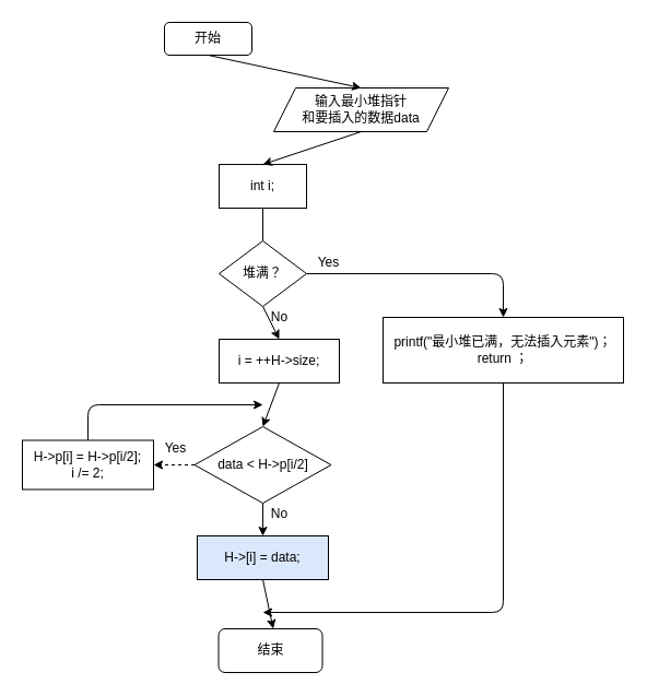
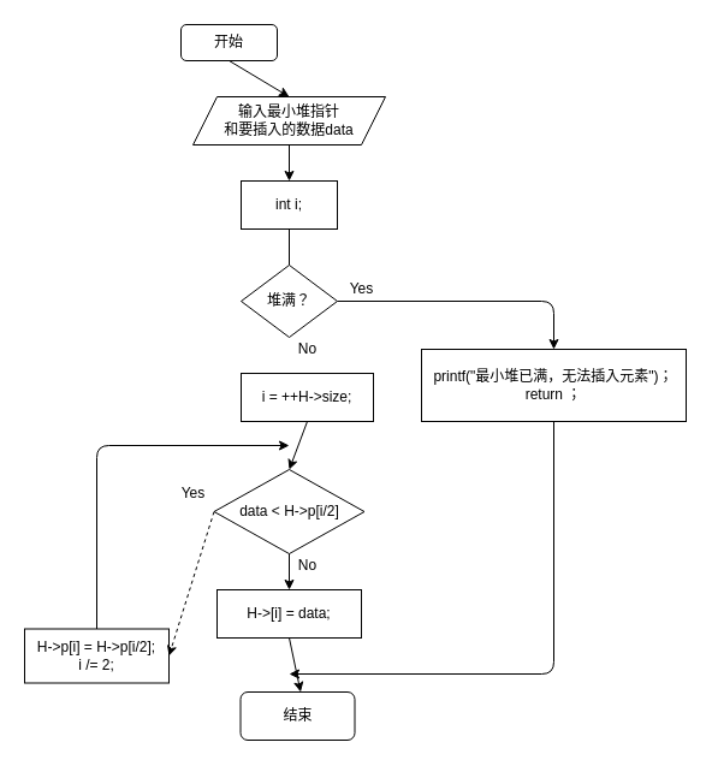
  <mxCell id="0" />
  <mxCell id="1" parent="0" />
  <mxCell id="2" value="开始" style="rounded=1;whiteSpace=wrap;html=1;" vertex="1" parent="1"><mxGeometry x="150" y="20" width="80" height="30" as="geometry" /></mxCell>
- <mxCell id="3" value="输入最小堆指针&lt;br&gt;和要插入的数据data" style="shape=parallelogram;perimeter=parallelogramPerimeter;whiteSpace=wrap;html=1;fixedSize=1;" vertex="1" parent="1"><mxGeometry x="250" y="80" width="160" height="40" as="geometry" /></mxCell>
+ <mxCell id="3" value="输入最小堆指针&lt;br&gt;和要插入的数据data" style="shape=parallelogram;perimeter=parallelogramPerimeter;whiteSpace=wrap;html=1;fixedSize=1;" vertex="1" parent="1"><mxGeometry x="160" y="80" width="160" height="40" as="geometry" /></mxCell>
  <mxCell id="4" value="int i;" style="rounded=0;whiteSpace=wrap;html=1;" vertex="1" parent="1"><mxGeometry x="200" y="150" width="80" height="40" as="geometry" /></mxCell>
  <mxCell id="5" value="堆满？" style="rhombus;whiteSpace=wrap;html=1;" vertex="1" parent="1"><mxGeometry x="200" y="220" width="80" height="60" as="geometry" /></mxCell>
  <mxCell id="6" value="printf(&quot;最小堆已满，无法插入元素&quot;)；&lt;br&gt;return ；" style="rounded=0;whiteSpace=wrap;html=1;" vertex="1" parent="1"><mxGeometry x="350" y="290" width="220" height="60" as="geometry" /></mxCell>
  <mxCell id="7" value="i = ++H-&amp;gt;size;" style="rounded=0;whiteSpace=wrap;html=1;" vertex="1" parent="1"><mxGeometry x="200" y="310" width="110" height="40" as="geometry" /></mxCell>
  <mxCell id="8" value="data &amp;lt; H-&amp;gt;p[i/2]" style="rhombus;whiteSpace=wrap;html=1;" vertex="1" parent="1"><mxGeometry x="177.5" y="390" width="125" height="70" as="geometry" /></mxCell>
- <mxCell id="9" value="H-&amp;gt;p[i] = H-&amp;gt;p[i/2];&lt;br&gt;i /= 2;" style="rounded=0;whiteSpace=wrap;html=1;" vertex="1" parent="1"><mxGeometry x="20" y="402.5" width="120" height="45" as="geometry" /></mxCell>
- <mxCell id="10" value="H-&amp;gt;[i] = data;" style="rounded=0;whiteSpace=wrap;html=1;fillColor=#dae8fc;" vertex="1" parent="1"><mxGeometry x="180" y="490" width="120" height="40" as="geometry" /></mxCell>
+ <mxCell id="9" value="H-&amp;gt;p[i] = H-&amp;gt;p[i/2];&lt;br&gt;i /= 2;" style="rounded=0;whiteSpace=wrap;html=1;" vertex="1" parent="1"><mxGeometry x="20" y="522.5" width="120" height="45" as="geometry" /></mxCell>
+ <mxCell id="10" value="H-&amp;gt;[i] = data;" style="rounded=0;whiteSpace=wrap;html=1;" vertex="1" parent="1"><mxGeometry x="180" y="490" width="120" height="40" as="geometry" /></mxCell>
  <mxCell id="11" value="结束" style="rounded=1;whiteSpace=wrap;html=1;" vertex="1" parent="1"><mxGeometry x="199.5" y="575" width="95" height="40" as="geometry" /></mxCell>
  <mxCell id="12" value="" style="endArrow=classic;html=1;exitX=0.5;exitY=1;exitDx=0;exitDy=0;entryX=0.5;entryY=0;entryDx=0;entryDy=0;" edge="1" parent="1" source="2" target="3"><mxGeometry width="50" height="50" relative="1" as="geometry"><mxPoint x="280" y="270" as="sourcePoint" /><mxPoint x="330" y="220" as="targetPoint" /></mxGeometry></mxCell>
  <mxCell id="13" value="" style="endArrow=classic;html=1;exitX=0.5;exitY=1;exitDx=0;exitDy=0;" edge="1" parent="1" source="3"><mxGeometry width="50" height="50" relative="1" as="geometry"><mxPoint x="280" y="270" as="sourcePoint" /><mxPoint x="240" y="150" as="targetPoint" /></mxGeometry></mxCell>
  <mxCell id="14" value="" style="endArrow=none;html=1;exitX=0.5;exitY=1;exitDx=0;exitDy=0;entryX=0.5;entryY=0;entryDx=0;entryDy=0;" edge="1" parent="1" source="4" target="5"><mxGeometry width="50" height="50" relative="1" as="geometry"><mxPoint x="280" y="270" as="sourcePoint" /><mxPoint x="330" y="220" as="targetPoint" /></mxGeometry></mxCell>
- <mxCell id="15" value="" style="endArrow=classic;html=1;exitX=0.5;exitY=1;exitDx=0;exitDy=0;entryX=0.5;entryY=0;entryDx=0;entryDy=0;" edge="1" parent="1" source="5" target="7"><mxGeometry width="50" height="50" relative="1" as="geometry"><mxPoint x="280" y="270" as="sourcePoint" /><mxPoint x="330" y="220" as="targetPoint" /></mxGeometry></mxCell>
  <mxCell id="16" value="" style="endArrow=classic;html=1;exitX=0.5;exitY=1;exitDx=0;exitDy=0;entryX=0.5;entryY=0;entryDx=0;entryDy=0;" edge="1" parent="1" source="7" target="8"><mxGeometry width="50" height="50" relative="1" as="geometry"><mxPoint x="280" y="310" as="sourcePoint" /><mxPoint x="330" y="260" as="targetPoint" /></mxGeometry></mxCell>
  <mxCell id="17" value="" style="endArrow=classic;html=1;exitX=0.5;exitY=1;exitDx=0;exitDy=0;entryX=0.5;entryY=0;entryDx=0;entryDy=0;" edge="1" parent="1" source="8" target="10"><mxGeometry width="50" height="50" relative="1" as="geometry"><mxPoint x="280" y="410" as="sourcePoint" /><mxPoint x="330" y="360" as="targetPoint" /></mxGeometry></mxCell>
  <mxCell id="18" value="" style="endArrow=classic;html=1;entryX=0.526;entryY=0;entryDx=0;entryDy=0;entryPerimeter=0;" edge="1" parent="1" target="11"><mxGeometry width="50" height="50" relative="1" as="geometry"><mxPoint x="240" y="530" as="sourcePoint" /><mxPoint x="330" y="360" as="targetPoint" /></mxGeometry></mxCell>
  <mxCell id="19" value="" style="endArrow=classic;html=1;exitX=1;exitY=0.5;exitDx=0;exitDy=0;entryX=0.5;entryY=0;entryDx=0;entryDy=0;" edge="1" parent="1" source="5" target="6"><mxGeometry width="50" height="50" relative="1" as="geometry"><mxPoint x="280" y="370" as="sourcePoint" /><mxPoint x="330" y="320" as="targetPoint" /><Array as="points"><mxPoint x="460" y="250" /></Array></mxGeometry></mxCell>
  <mxCell id="20" value="Yes" style="text;html=1;align=center;verticalAlign=middle;resizable=0;points=[];autosize=1;strokeColor=none;fillColor=none;" vertex="1" parent="1"><mxGeometry x="280" y="230" width="40" height="20" as="geometry" /></mxCell>
  <mxCell id="21" value="No" style="text;html=1;align=center;verticalAlign=middle;resizable=0;points=[];autosize=1;strokeColor=none;fillColor=none;" vertex="1" parent="1"><mxGeometry x="240" y="280" width="30" height="20" as="geometry" /></mxCell>
  <mxCell id="22" value="" style="endArrow=classic;html=1;exitX=0.5;exitY=1;exitDx=0;exitDy=0;" edge="1" parent="1" source="6"><mxGeometry width="50" height="50" relative="1" as="geometry"><mxPoint x="300" y="490" as="sourcePoint" /><mxPoint x="240" y="560" as="targetPoint" /><Array as="points"><mxPoint x="460" y="560" /></Array></mxGeometry></mxCell>
  <mxCell id="23" value="" style="endArrow=classic;html=1;exitX=0;exitY=0.5;exitDx=0;exitDy=0;entryX=1;entryY=0.5;entryDx=0;entryDy=0;dashed=1;" edge="1" parent="1" source="8" target="9"><mxGeometry width="50" height="50" relative="1" as="geometry"><mxPoint x="300" y="490" as="sourcePoint" /><mxPoint x="350" y="440" as="targetPoint" /></mxGeometry></mxCell>
  <mxCell id="24" value="" style="endArrow=classic;html=1;exitX=0.5;exitY=0;exitDx=0;exitDy=0;" edge="1" parent="1" source="9"><mxGeometry width="50" height="50" relative="1" as="geometry"><mxPoint x="300" y="490" as="sourcePoint" /><mxPoint x="240" y="370" as="targetPoint" /><Array as="points"><mxPoint x="80" y="370" /></Array></mxGeometry></mxCell>
  <mxCell id="25" value="Yes" style="text;html=1;align=center;verticalAlign=middle;resizable=0;points=[];autosize=1;strokeColor=none;fillColor=none;" vertex="1" parent="1"><mxGeometry x="140" y="400" width="40" height="20" as="geometry" /></mxCell>
  <mxCell id="26" value="No" style="text;html=1;align=center;verticalAlign=middle;resizable=0;points=[];autosize=1;strokeColor=none;fillColor=none;" vertex="1" parent="1"><mxGeometry x="240" y="460" width="30" height="20" as="geometry" /></mxCell>
